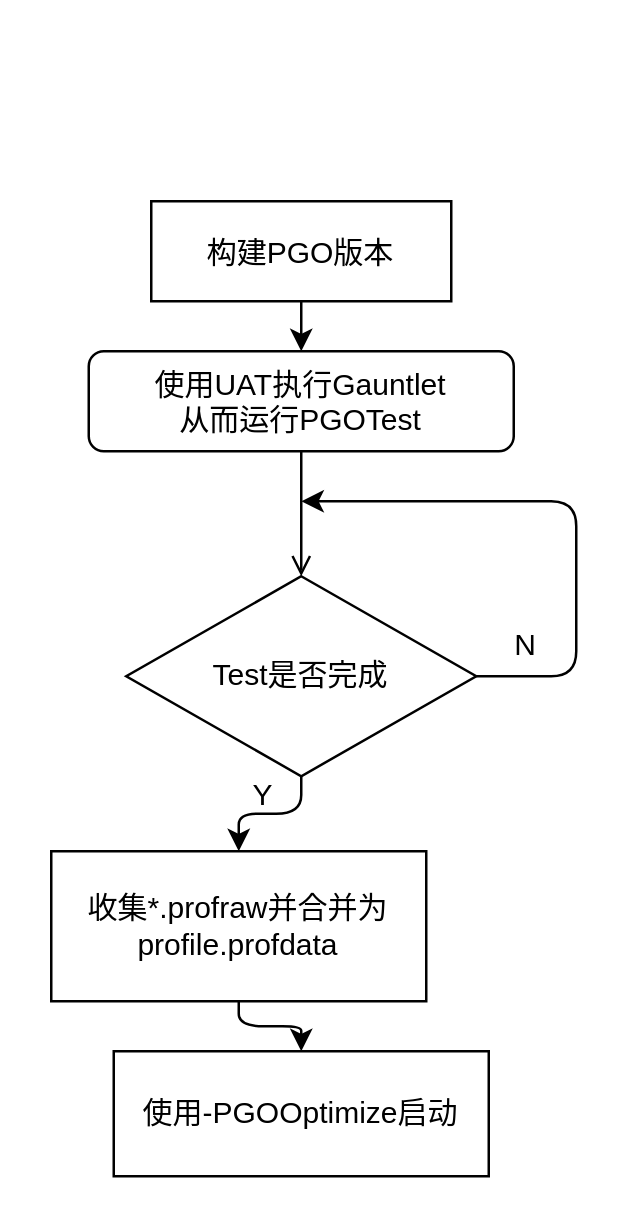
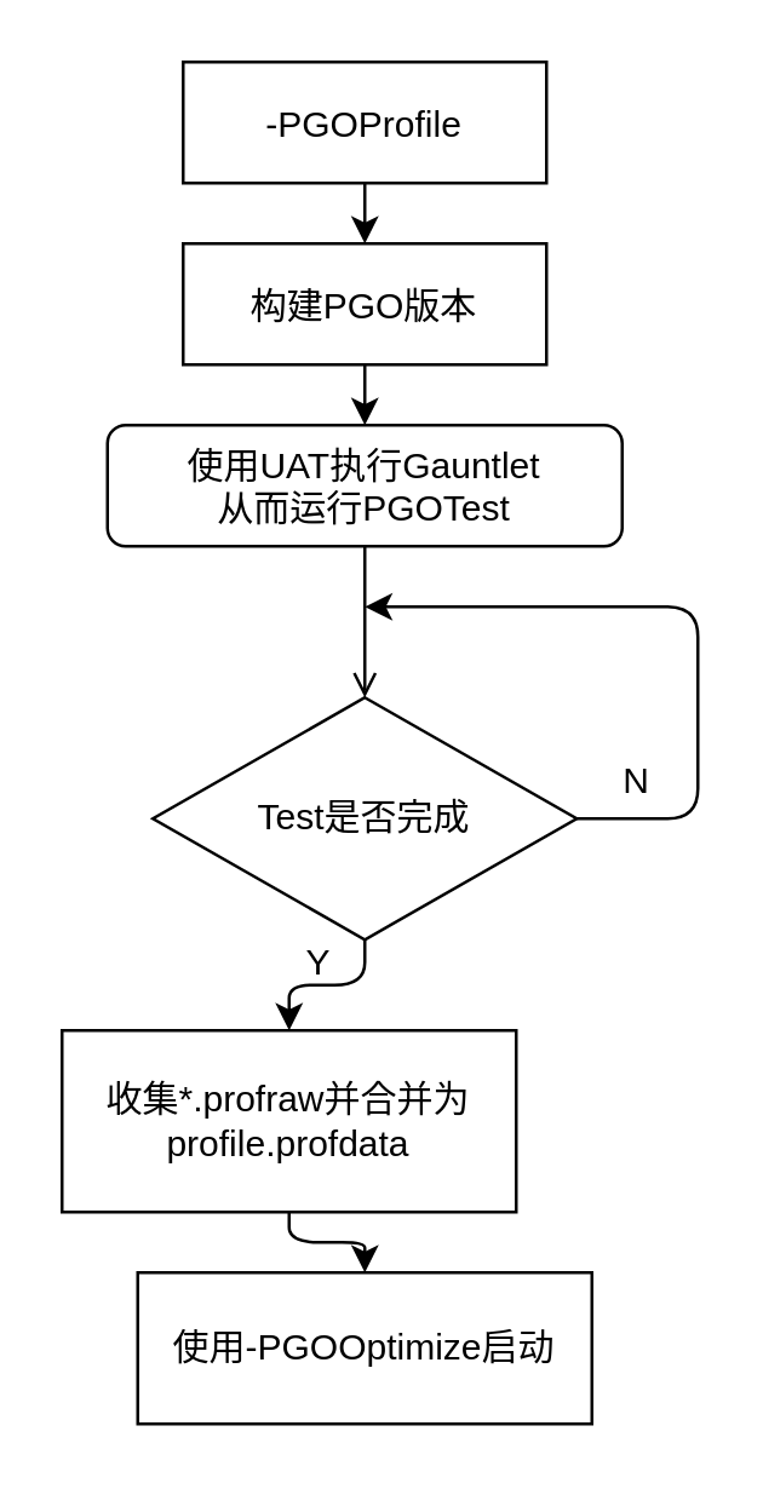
  <mxCell id="0" />
  <mxCell id="1" parent="0" />
+ <mxCell id="2" value="" style="edgeStyle=none;html=1;" edge="1" parent="1" source="3" target="5"><mxGeometry relative="1" as="geometry" /></mxCell>
+ <mxCell id="3" value="-PGOProfile" style="fontStyle=0;" vertex="1" parent="1"><mxGeometry x="60" y="20" width="120" height="40" as="geometry" /></mxCell>
  <mxCell id="4" value="" style="edgeStyle=none;html=1;" edge="1" parent="1" source="5" target="7"><mxGeometry relative="1" as="geometry" /></mxCell>
  <mxCell id="5" value="构建PGO版本" style="fontStyle=0;" vertex="1" parent="1"><mxGeometry x="60" y="80" width="120" height="40" as="geometry" /></mxCell>
  <mxCell id="6" value="" style="edgeStyle=none;html=1;endArrow=open;" edge="1" parent="1" source="7" target="10"><mxGeometry relative="1" as="geometry" /></mxCell>
  <mxCell id="7" value="使用UAT执行Gauntlet&#10;从而运行PGOTest" style="fontStyle=0;rounded=1;" vertex="1" parent="1"><mxGeometry x="35" y="140" width="170" height="40" as="geometry" /></mxCell>
  <mxCell id="8" style="edgeStyle=orthogonalEdgeStyle;html=1;exitX=1;exitY=0.5;exitDx=0;exitDy=0;" edge="1" parent="1" source="10"><mxGeometry relative="1" as="geometry"><mxPoint x="120" y="200" as="targetPoint" /><Array as="points"><mxPoint x="230" y="270" /><mxPoint x="230" y="200" /></Array></mxGeometry></mxCell>
  <mxCell id="9" value="" style="edgeStyle=orthogonalEdgeStyle;html=1;" edge="1" parent="1" source="10" target="12"><mxGeometry relative="1" as="geometry" /></mxCell>
  <mxCell id="10" value="Test是否完成" style="rhombus;whiteSpace=wrap;html=1;fontStyle=0;" vertex="1" parent="1"><mxGeometry x="50" y="230" width="140" height="80" as="geometry" /></mxCell>
  <mxCell id="11" value="" style="edgeStyle=orthogonalEdgeStyle;html=1;" edge="1" parent="1" source="12" target="13"><mxGeometry relative="1" as="geometry" /></mxCell>
  <mxCell id="12" value="收集*.profraw并合并为profile.profdata" style="whiteSpace=wrap;html=1;fontStyle=0;" vertex="1" parent="1"><mxGeometry x="20" y="340" width="150" height="60" as="geometry" /></mxCell>
  <mxCell id="13" value="使用-PGOOptimize启动" style="whiteSpace=wrap;html=1;fontStyle=0;" vertex="1" parent="1"><mxGeometry x="45" y="420" width="150" height="50" as="geometry" /></mxCell>
  <mxCell id="14" value="N" style="text;html=1;strokeColor=none;fillColor=none;align=center;verticalAlign=middle;whiteSpace=wrap;rounded=0;" vertex="1" parent="1"><mxGeometry x="195" y="250" width="30" height="15" as="geometry" /></mxCell>
  <mxCell id="15" value="Y" style="text;html=1;strokeColor=none;fillColor=none;align=center;verticalAlign=middle;whiteSpace=wrap;rounded=0;" vertex="1" parent="1"><mxGeometry x="95" y="310" width="20" height="15" as="geometry" /></mxCell>
